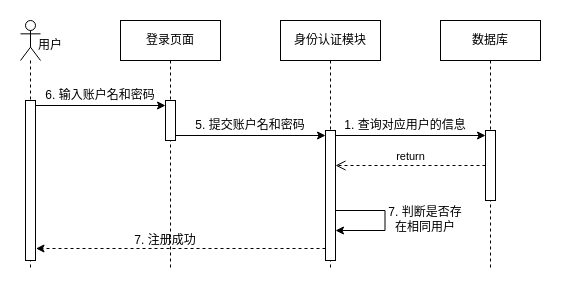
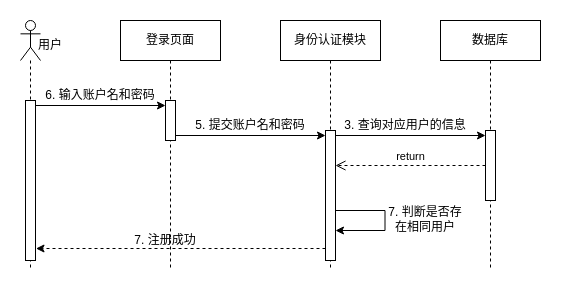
  <mxCell id="0" />
  <mxCell id="1" parent="0" />
  <mxCell id="2" value="登录页面" style="shape=umlLifeline;perimeter=lifelinePerimeter;whiteSpace=wrap;html=1;container=1;dropTarget=0;collapsible=0;recursiveResize=0;outlineConnect=0;portConstraint=eastwest;newEdgeStyle={&quot;curved&quot;:0,&quot;rounded&quot;:0};" vertex="1" parent="1"><mxGeometry x="120" y="20" width="100" height="250" as="geometry" /></mxCell>
  <mxCell id="3" value="" style="html=1;points=[[0,0,0,0,5],[0,1,0,0,-5],[1,0,0,0,5],[1,1,0,0,-5]];perimeter=orthogonalPerimeter;outlineConnect=0;targetShapes=umlLifeline;portConstraint=eastwest;newEdgeStyle={&quot;curved&quot;:0,&quot;rounded&quot;:0};" vertex="1" parent="2"><mxGeometry x="45" y="80" width="10" height="40" as="geometry" /></mxCell>
  <mxCell id="4" value="" style="shape=umlLifeline;perimeter=lifelinePerimeter;whiteSpace=wrap;html=1;container=1;dropTarget=0;collapsible=0;recursiveResize=0;outlineConnect=0;portConstraint=eastwest;newEdgeStyle={&quot;curved&quot;:0,&quot;rounded&quot;:0};participant=umlActor;" vertex="1" parent="1"><mxGeometry x="20" y="20" width="20" height="250" as="geometry" /></mxCell>
  <mxCell id="5" value="" style="html=1;points=[[0,0,0,0,5],[0,1,0,0,-5],[1,0,0,0,5],[1,1,0,0,-5]];perimeter=orthogonalPerimeter;outlineConnect=0;targetShapes=umlLifeline;portConstraint=eastwest;newEdgeStyle={&quot;curved&quot;:0,&quot;rounded&quot;:0};" vertex="1" parent="4"><mxGeometry x="5" y="80" width="10" height="160" as="geometry" /></mxCell>
  <mxCell id="6" value="身份认证模块" style="shape=umlLifeline;perimeter=lifelinePerimeter;whiteSpace=wrap;html=1;container=1;dropTarget=0;collapsible=0;recursiveResize=0;outlineConnect=0;portConstraint=eastwest;newEdgeStyle={&quot;curved&quot;:0,&quot;rounded&quot;:0};" vertex="1" parent="1"><mxGeometry x="280" y="20" width="100" height="250" as="geometry" /></mxCell>
  <mxCell id="7" value="" style="html=1;points=[[0,0,0,0,5],[0,1,0,0,-5],[1,0,0,0,5],[1,1,0,0,-5]];perimeter=orthogonalPerimeter;outlineConnect=0;targetShapes=umlLifeline;portConstraint=eastwest;newEdgeStyle={&quot;curved&quot;:0,&quot;rounded&quot;:0};" vertex="1" parent="6"><mxGeometry x="45" y="110" width="10" height="130" as="geometry" /></mxCell>
  <mxCell id="8" value="数据库" style="shape=umlLifeline;perimeter=lifelinePerimeter;whiteSpace=wrap;html=1;container=1;dropTarget=0;collapsible=0;recursiveResize=0;outlineConnect=0;portConstraint=eastwest;newEdgeStyle={&quot;curved&quot;:0,&quot;rounded&quot;:0};" vertex="1" parent="1"><mxGeometry x="440" y="20" width="100" height="250" as="geometry" /></mxCell>
  <mxCell id="9" value="" style="html=1;points=[[0,0,0,0,5],[0,1,0,0,-5],[1,0,0,0,5],[1,1,0,0,-5]];perimeter=orthogonalPerimeter;outlineConnect=0;targetShapes=umlLifeline;portConstraint=eastwest;newEdgeStyle={&quot;curved&quot;:0,&quot;rounded&quot;:0};" vertex="1" parent="8"><mxGeometry x="45" y="110" width="10" height="70" as="geometry" /></mxCell>
  <mxCell id="10" style="edgeStyle=orthogonalEdgeStyle;rounded=0;orthogonalLoop=1;jettySize=auto;html=1;curved=0;exitX=1;exitY=0;exitDx=0;exitDy=5;exitPerimeter=0;entryX=0;entryY=0;entryDx=0;entryDy=5;entryPerimeter=0;" edge="1" parent="1" source="5" target="3"><mxGeometry relative="1" as="geometry" /></mxCell>
  <mxCell id="11" value="用户" style="text;html=1;align=center;verticalAlign=middle;whiteSpace=wrap;rounded=0;" vertex="1" parent="1"><mxGeometry x="20" y="30" width="60" height="30" as="geometry" /></mxCell>
  <mxCell id="12" value="6. 输入账户名和密码" style="text;html=1;align=center;verticalAlign=middle;whiteSpace=wrap;rounded=0;" vertex="1" parent="1"><mxGeometry x="40" y="80" width="120" height="30" as="geometry" /></mxCell>
  <mxCell id="13" style="edgeStyle=orthogonalEdgeStyle;rounded=0;orthogonalLoop=1;jettySize=auto;html=1;curved=0;exitX=1;exitY=1;exitDx=0;exitDy=-5;exitPerimeter=0;entryX=0;entryY=0;entryDx=0;entryDy=5;entryPerimeter=0;" edge="1" parent="1" source="3" target="7"><mxGeometry relative="1" as="geometry" /></mxCell>
  <mxCell id="14" value="5. 提交账户名和密码" style="text;html=1;align=center;verticalAlign=middle;whiteSpace=wrap;rounded=0;" vertex="1" parent="1"><mxGeometry x="190" y="110" width="120" height="30" as="geometry" /></mxCell>
  <mxCell id="15" style="edgeStyle=orthogonalEdgeStyle;rounded=0;orthogonalLoop=1;jettySize=auto;html=1;curved=0;exitX=1;exitY=0;exitDx=0;exitDy=5;exitPerimeter=0;entryX=0;entryY=0;entryDx=0;entryDy=5;entryPerimeter=0;" edge="1" parent="1" source="7" target="9"><mxGeometry relative="1" as="geometry" /></mxCell>
  <mxCell id="16" value="return" style="html=1;verticalAlign=bottom;endArrow=open;dashed=1;endSize=8;curved=0;rounded=0;" edge="1" parent="1" source="9" target="7"><mxGeometry relative="1" as="geometry"><mxPoint x="420" y="170" as="sourcePoint" /><mxPoint x="340" y="170" as="targetPoint" /></mxGeometry></mxCell>
- <mxCell id="17" value="1. 查询对应用户的信息" style="text;html=1;align=center;verticalAlign=middle;whiteSpace=wrap;rounded=0;" vertex="1" parent="1"><mxGeometry x="340" y="110" width="130" height="30" as="geometry" /></mxCell>
+ <mxCell id="17" value="3. 查询对应用户的信息" style="text;html=1;align=center;verticalAlign=middle;whiteSpace=wrap;rounded=0;" vertex="1" parent="1"><mxGeometry x="340" y="110" width="130" height="30" as="geometry" /></mxCell>
  <mxCell id="18" style="edgeStyle=orthogonalEdgeStyle;rounded=0;orthogonalLoop=1;jettySize=auto;html=1;curved=0;" edge="1" parent="1"><mxGeometry relative="1" as="geometry"><mxPoint x="335" y="230" as="targetPoint" /><mxPoint x="335.49" y="210" as="sourcePoint" /><Array as="points"><mxPoint x="384.49" y="210" /></Array></mxGeometry></mxCell>
  <mxCell id="19" value="7. 判断是否存在相同用户" style="text;html=1;align=center;verticalAlign=middle;whiteSpace=wrap;rounded=0;" vertex="1" parent="1"><mxGeometry x="385" y="204" width="80" height="30" as="geometry" /></mxCell>
  <mxCell id="20" style="edgeStyle=orthogonalEdgeStyle;rounded=0;orthogonalLoop=1;jettySize=auto;html=1;curved=0;exitX=0;exitY=1;exitDx=0;exitDy=-5;exitPerimeter=0;dashed=1;" edge="1" parent="1"><mxGeometry relative="1" as="geometry"><mxPoint x="325" y="248" as="sourcePoint" /><mxPoint x="35.5" y="248" as="targetPoint" /></mxGeometry></mxCell>
  <mxCell id="21" value="7. 注册成功" style="text;html=1;align=center;verticalAlign=middle;whiteSpace=wrap;rounded=0;" vertex="1" parent="1"><mxGeometry x="120" y="225" width="90" height="30" as="geometry" /></mxCell>
